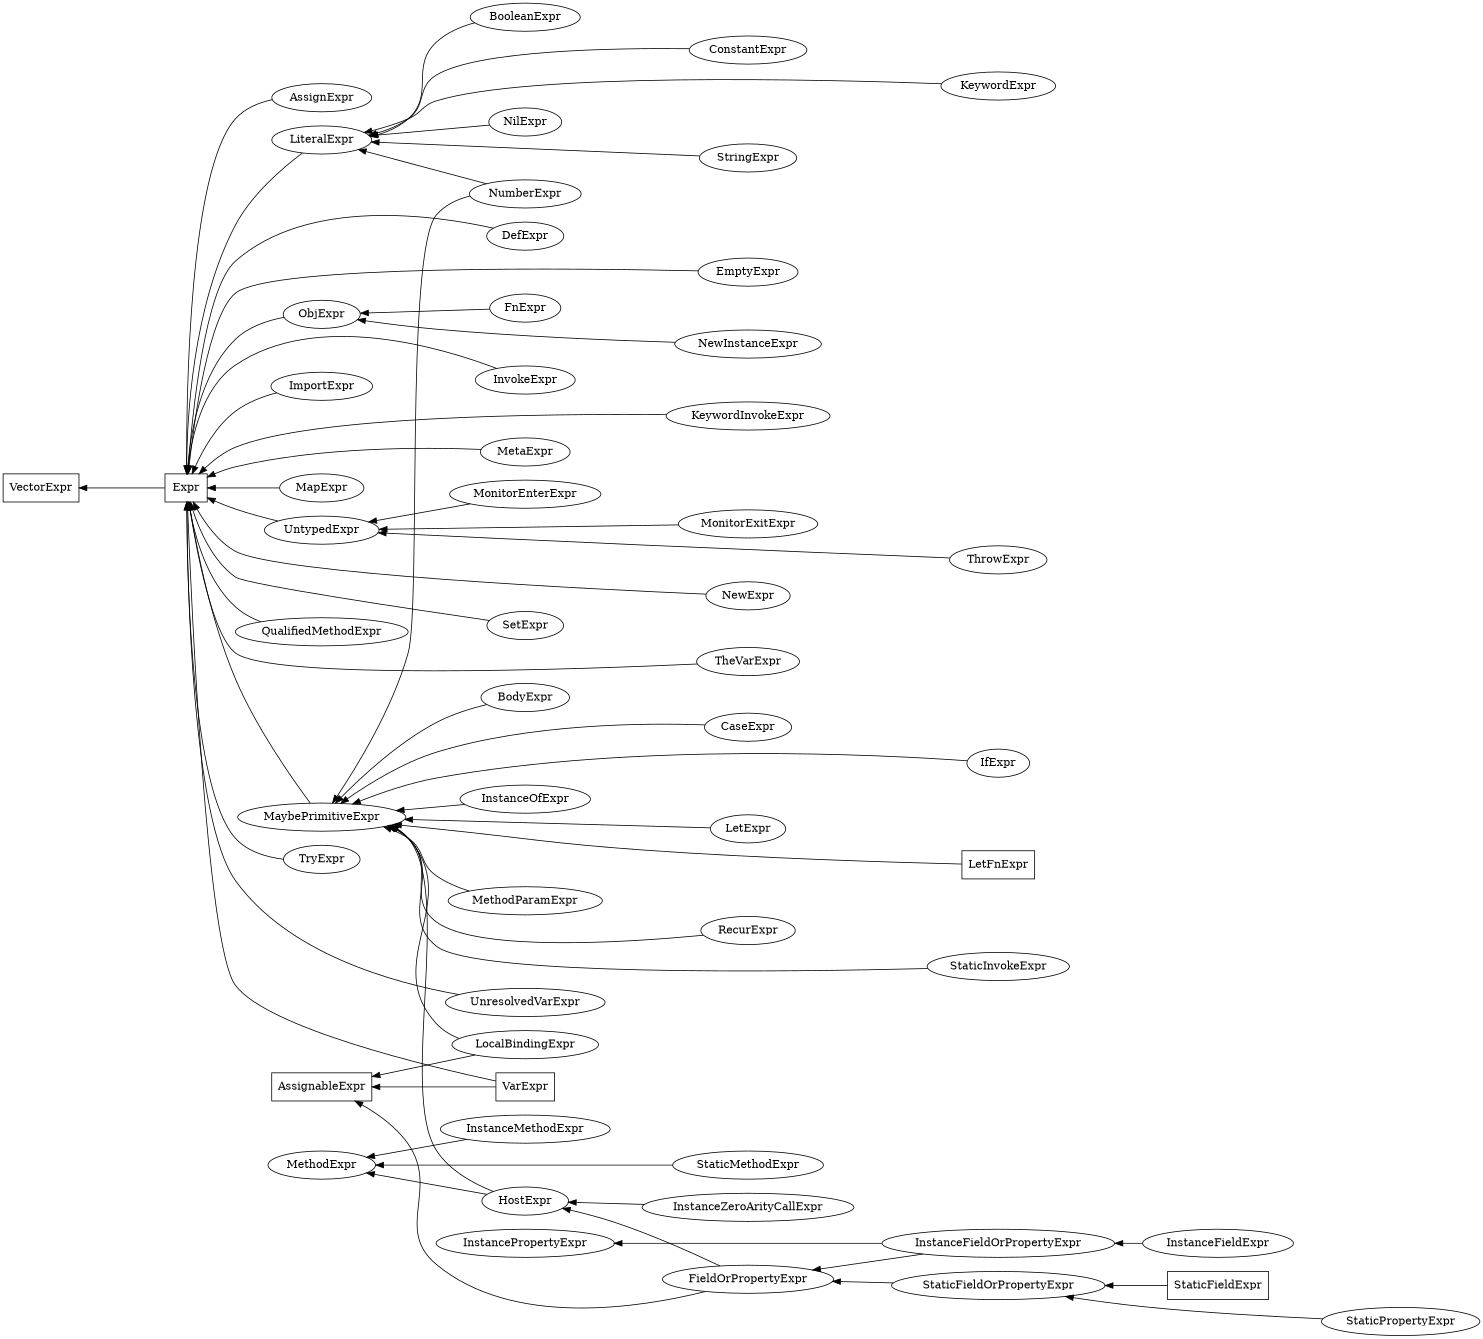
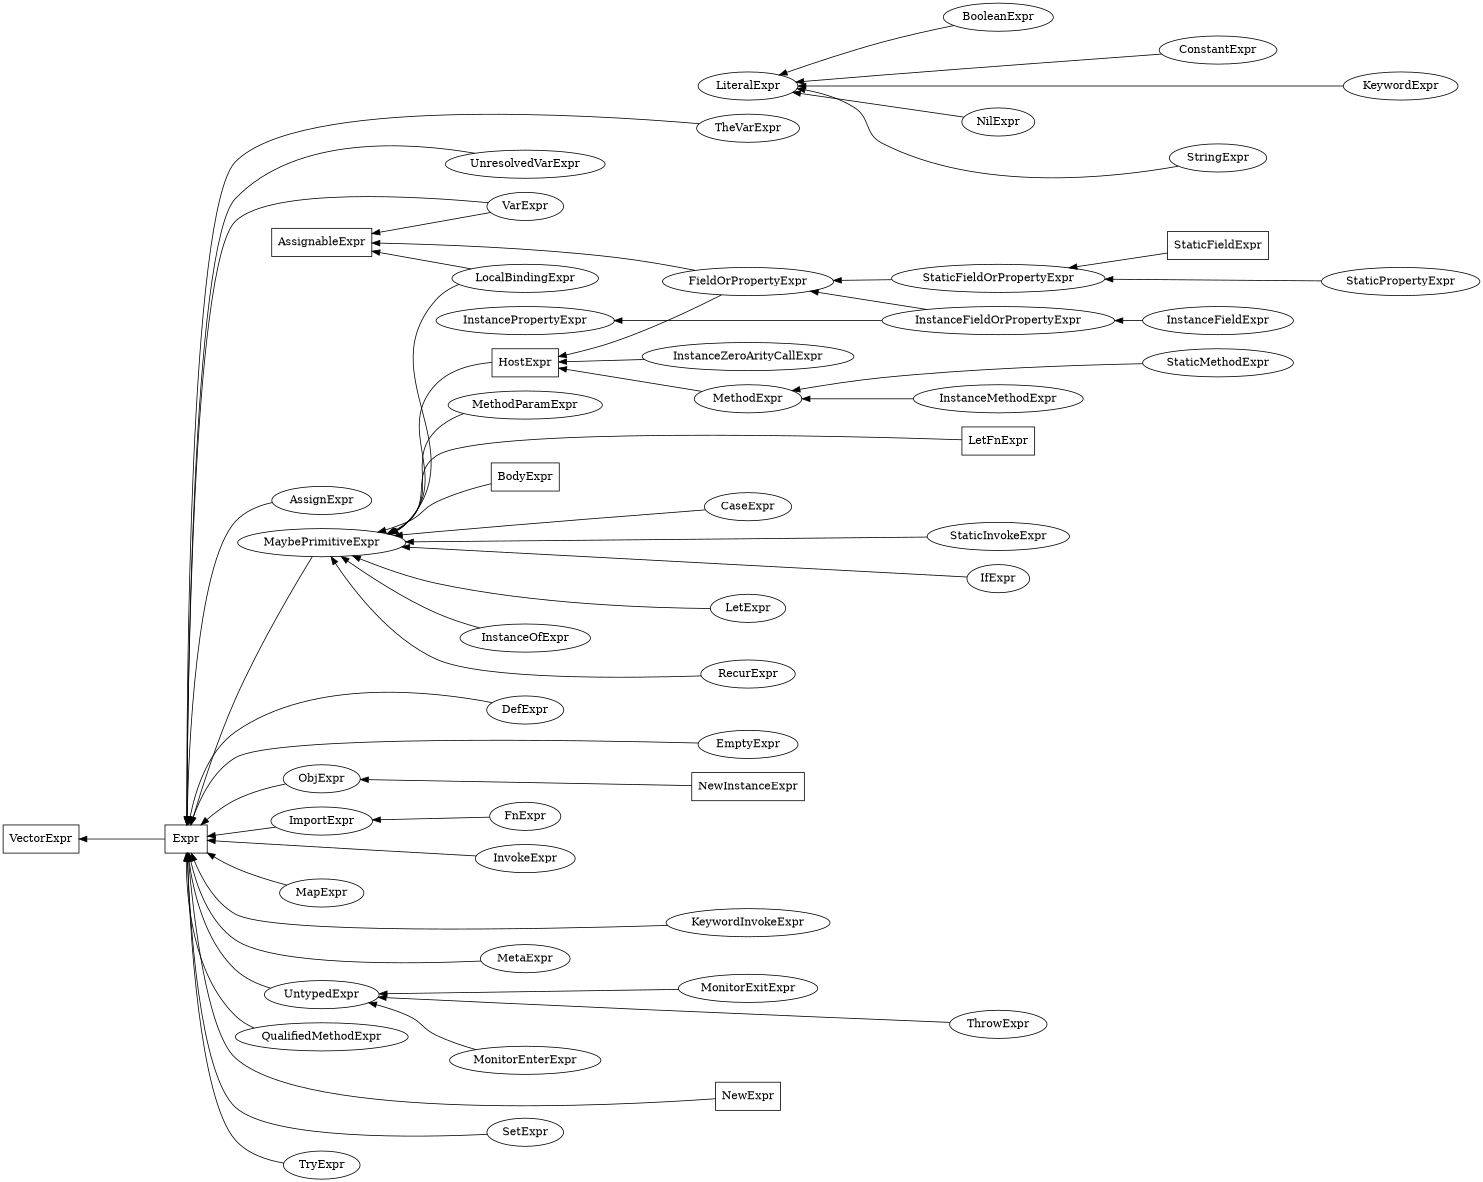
  strict digraph {
    rankdir=RL
    node [shape=ellipse]
    AssignableExpr [shape=box]
    MaybePrimitiveExpr
    Expr [shape=box]
    AssignExpr
-   BodyExpr
+   BodyExpr [shape=box]
    BooleanExpr
    LiteralExpr
    CaseExpr
    ConstantExpr
    DefExpr
    EmptyExpr
    FieldOrPropertyExpr
-   HostExpr
+   HostExpr [shape=box]
    FnExpr
    ObjExpr
    IfExpr
    ImportExpr
    InstanceFieldOrPropertyExpr
    InstanceFieldExpr
    InstancePropertyExpr
    InstanceMethodExpr
    MethodExpr
    InstanceOfExpr
    InstanceZeroArityCallExpr
    InvokeExpr
    KeywordExpr
    KeywordInvokeExpr
    LetExpr
    LetFnExpr [shape=box]
    LocalBindingExpr
    MapExpr
    MetaExpr
    MethodParamExpr
    MonitorEnterExpr
    UntypedExpr
    MonitorExitExpr
-   NewExpr
-   NewInstanceExpr
+   NewExpr [shape=box]
+   NewInstanceExpr [shape=box]
    NilExpr
-   NumberExpr
    RecurExpr
    QualifiedMethodExpr
    SetExpr
    StaticFieldOrPropertyExpr
    StaticFieldExpr [shape=box]
    StaticPropertyExpr
    StaticInvokeExpr
    StaticMethodExpr
    StringExpr
    TheVarExpr
    ThrowExpr
    TryExpr
    UnresolvedVarExpr
-   VarExpr [shape=box]
+   VarExpr
    VectorExpr [shape=box]
    subgraph sub_1 {
      AssignableExpr
      MaybePrimitiveExpr
      Expr
    }
    subgraph sub_2 {
      AssignableExpr
      MaybePrimitiveExpr
      Expr
      AssignExpr
      BodyExpr
      BooleanExpr
      LiteralExpr
      CaseExpr
      ConstantExpr
      DefExpr
      EmptyExpr
      FieldOrPropertyExpr
      HostExpr
      FnExpr
      ObjExpr
      IfExpr
      ImportExpr
      InstanceFieldOrPropertyExpr
      InstanceFieldExpr
      InstancePropertyExpr
      InstanceMethodExpr
      MethodExpr
      InstanceOfExpr
      InstanceZeroArityCallExpr
      InvokeExpr
      KeywordExpr
      KeywordInvokeExpr
      LetExpr
      LetFnExpr
      LocalBindingExpr
      MapExpr
      MetaExpr
      MethodParamExpr
      MonitorEnterExpr
      UntypedExpr
      MonitorExitExpr
      NewExpr
      NewInstanceExpr
      NilExpr
-     NumberExpr
      RecurExpr
      QualifiedMethodExpr
      SetExpr
      StaticFieldOrPropertyExpr
      StaticFieldExpr
      StaticPropertyExpr
      StaticInvokeExpr
      StaticMethodExpr
      StringExpr
      TheVarExpr
      ThrowExpr
      TryExpr
      UnresolvedVarExpr
      VarExpr
      VectorExpr
    }
    MaybePrimitiveExpr -> Expr
    Expr -> VectorExpr [minlen=3]
    AssignExpr -> Expr [minlen=1]
    BodyExpr -> MaybePrimitiveExpr [minlen=1]
    BooleanExpr -> LiteralExpr [minlen=1]
-   LiteralExpr -> Expr
    CaseExpr -> MaybePrimitiveExpr [minlen=2]
    ConstantExpr -> LiteralExpr [minlen=2]
    DefExpr -> Expr [minlen=2]
    EmptyExpr -> Expr [minlen=3]
    FieldOrPropertyExpr -> AssignableExpr
    FieldOrPropertyExpr -> HostExpr
    HostExpr -> MaybePrimitiveExpr
-   FnExpr -> ObjExpr [minlen=1]
+   FnExpr -> ImportExpr [minlen=1]
    ObjExpr -> Expr
    IfExpr -> MaybePrimitiveExpr [minlen=3]
    ImportExpr -> Expr [minlen=1]
    InstanceFieldOrPropertyExpr -> FieldOrPropertyExpr
    InstanceFieldOrPropertyExpr -> InstancePropertyExpr [minlen=2]
    InstanceFieldExpr -> InstanceFieldOrPropertyExpr [minlen=1]
    InstanceMethodExpr -> MethodExpr [minlen=1]
-   HostExpr -> MethodExpr
+   MethodExpr -> HostExpr
    InstanceOfExpr -> MaybePrimitiveExpr [minlen=1]
    InstanceZeroArityCallExpr -> HostExpr [minlen=1]
    InvokeExpr -> Expr [minlen=2]
    KeywordExpr -> LiteralExpr [minlen=3]
    KeywordInvokeExpr -> Expr [minlen=3]
    LetExpr -> MaybePrimitiveExpr [minlen=2]
    LetFnExpr -> MaybePrimitiveExpr [minlen=3]
    LocalBindingExpr -> AssignableExpr
    LocalBindingExpr -> MaybePrimitiveExpr
    MapExpr -> Expr [minlen=1]
    MetaExpr -> Expr [minlen=2]
    MethodParamExpr -> MaybePrimitiveExpr [minlen=1]
    MonitorEnterExpr -> UntypedExpr [minlen=1]
    UntypedExpr -> Expr
    MonitorExitExpr -> UntypedExpr [minlen=2]
    NewExpr -> Expr [minlen=3]
    NewInstanceExpr -> ObjExpr [minlen=2]
    NilExpr -> LiteralExpr [minlen=1]
-   NumberExpr -> MaybePrimitiveExpr
-   NumberExpr -> LiteralExpr
    RecurExpr -> MaybePrimitiveExpr [minlen=2]
    QualifiedMethodExpr -> Expr [minlen=1]
    SetExpr -> Expr [minlen=2]
    StaticFieldOrPropertyExpr -> FieldOrPropertyExpr
    StaticFieldExpr -> StaticFieldOrPropertyExpr [minlen=1]
    StaticPropertyExpr -> StaticFieldOrPropertyExpr [minlen=2]
    StaticInvokeExpr -> MaybePrimitiveExpr [minlen=3]
    StaticMethodExpr -> MethodExpr [minlen=2]
    StringExpr -> LiteralExpr [minlen=2]
    TheVarExpr -> Expr [minlen=3]
    ThrowExpr -> UntypedExpr [minlen=3]
    TryExpr -> Expr [minlen=1]
    UnresolvedVarExpr -> Expr [minlen=2]
    VarExpr -> AssignableExpr
    VarExpr -> Expr
  }
